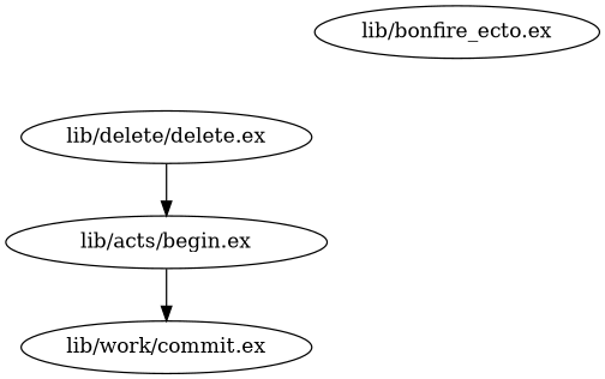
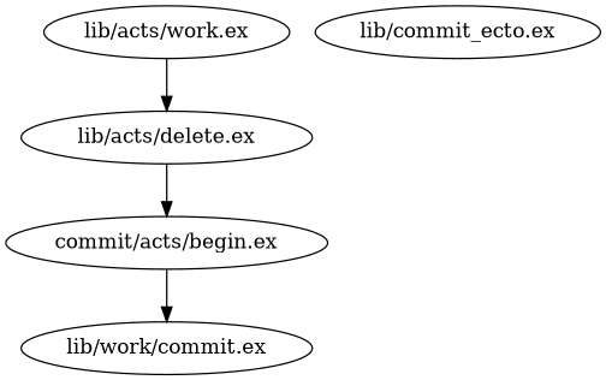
  digraph {
    n1 [label="lib/work/commit.ex"]
-   "lib/acts/begin.ex"
-   "lib/acts/delete.ex" [label="lib/delete/delete.ex"]
-   "lib/bonfire_ecto.ex"
+   "lib/acts/begin.ex" [label="commit/acts/begin.ex"]
+   "lib/acts/delete.ex"
+   "lib/acts/work.ex"
+   "lib/bonfire_ecto.ex" [label="lib/commit_ecto.ex"]
    "lib/acts/begin.ex" -> n1
    "lib/acts/delete.ex" -> "lib/acts/begin.ex"
+   "lib/acts/work.ex" -> "lib/acts/delete.ex"
  }
